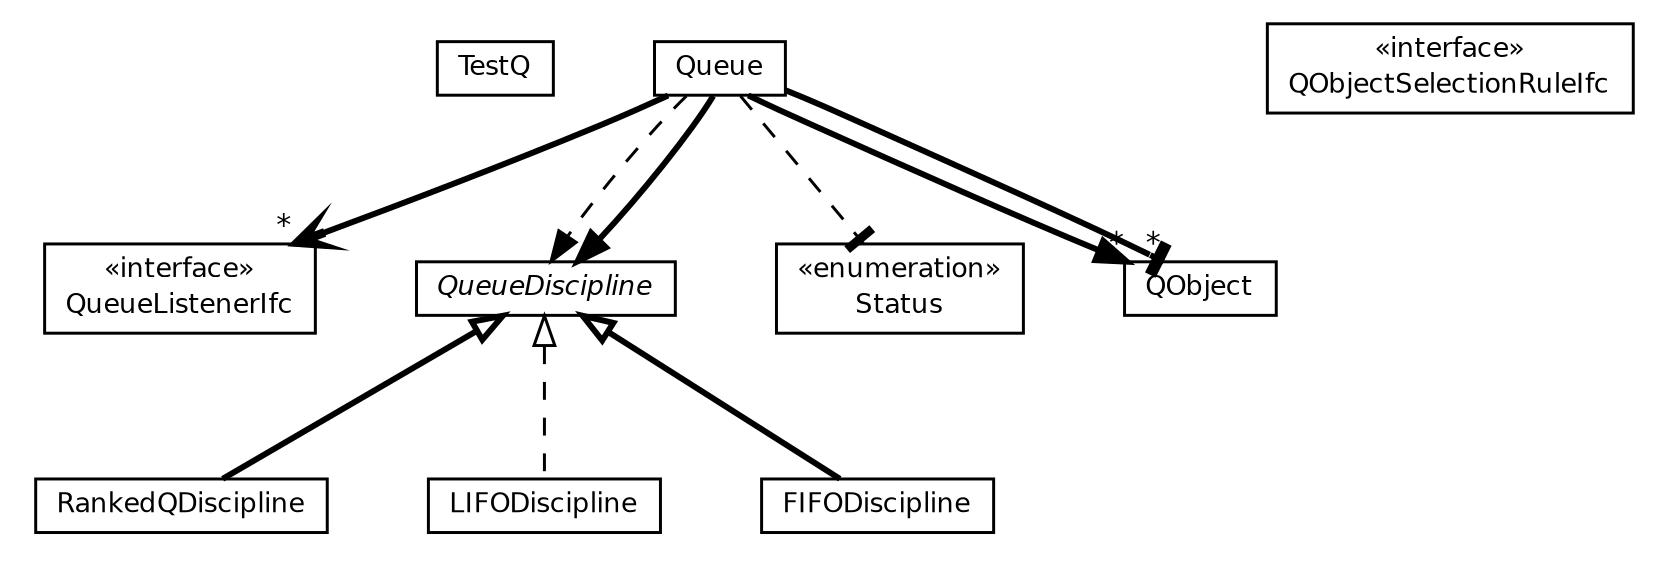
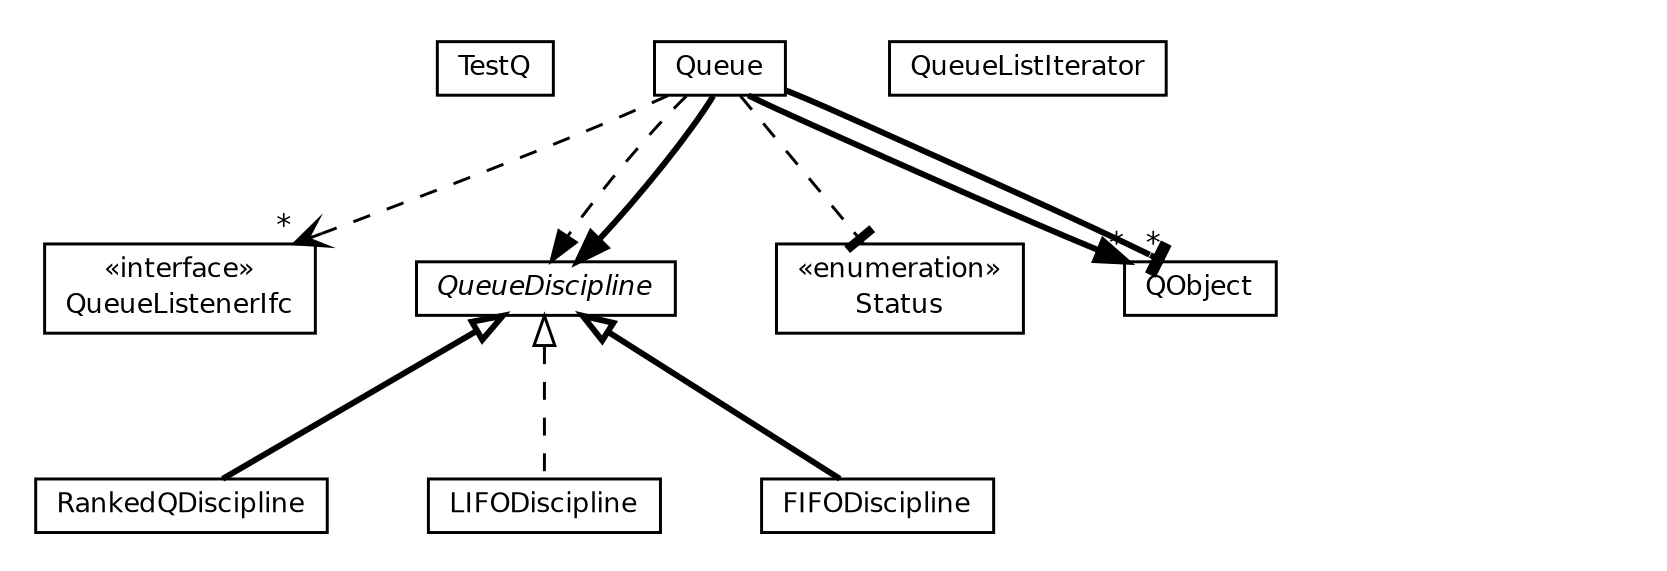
  digraph {
    nodesep=0.25
    ranksep=0.5
    node [fontcolor=black fontname=Helvetica fontsize=9.0 shape=plaintext]
    edge [fontname=Helvetica fontsize=10.0 headport=p labelfontname=Helvetica labelfontsize=10 style=bold tailport=p color=black fontcolor=black]
    n1 [label=<<table title="jsl.modeling.elements.queue.TestQ" border="0" cellborder="1" cellspacing="0" cellpadding="2" port="p" href="./TestQ.html"> 		<tr><td><table border="0" cellspacing="0" cellpadding="1"> <tr><td align="center" balign="center"> TestQ </td></tr> 		</table></td></tr> 		</table>>]
    n2 [label=<<table title="jsl.modeling.elements.queue.RankedQDiscipline" border="0" cellborder="1" cellspacing="0" cellpadding="2" port="p" href="./RankedQDiscipline.html"> 		<tr><td><table border="0" cellspacing="0" cellpadding="1"> <tr><td align="center" balign="center"> RankedQDiscipline </td></tr> 		</table></td></tr> 		</table>>]
    n3 [label=<<table title="jsl.modeling.elements.queue.QueueListenerIfc" border="0" cellborder="1" cellspacing="0" cellpadding="2" port="p" href="./QueueListenerIfc.html"> 		<tr><td><table border="0" cellspacing="0" cellpadding="1"> <tr><td align="center" balign="center"> &#171;interface&#187; </td></tr> <tr><td align="center" balign="center"> QueueListenerIfc </td></tr> 		</table></td></tr> 		</table>>]
    n4 [label=<<table title="jsl.modeling.elements.queue.QueueDiscipline" border="0" cellborder="1" cellspacing="0" cellpadding="2" port="p" href="./QueueDiscipline.html"> 		<tr><td><table border="0" cellspacing="0" cellpadding="1"> <tr><td align="center" balign="center"><font face="Helvetica-Oblique"> QueueDiscipline </font></td></tr> 		</table></td></tr> 		</table>>]
    n5 [label=<<table title="jsl.modeling.elements.queue.LIFODiscipline" border="0" cellborder="1" cellspacing="0" cellpadding="2" port="p" href="./LIFODiscipline.html"> 		<tr><td><table border="0" cellspacing="0" cellpadding="1"> <tr><td align="center" balign="center"> LIFODiscipline </td></tr> 		</table></td></tr> 		</table>>]
    n6 [label=<<table title="jsl.modeling.elements.queue.FIFODiscipline" border="0" cellborder="1" cellspacing="0" cellpadding="2" port="p" href="./FIFODiscipline.html"> 		<tr><td><table border="0" cellspacing="0" cellpadding="1"> <tr><td align="center" balign="center"> FIFODiscipline </td></tr> 		</table></td></tr> 		</table>>]
    n7 [label=<<table title="jsl.modeling.elements.queue.Queue" border="0" cellborder="1" cellspacing="0" cellpadding="2" port="p" href="./Queue.html"> 		<tr><td><table border="0" cellspacing="0" cellpadding="1"> <tr><td align="center" balign="center"> Queue </td></tr> 		</table></td></tr> 		</table>>]
    n8 [label=<<table title="jsl.modeling.elements.queue.Queue.Status" border="0" cellborder="1" cellspacing="0" cellpadding="2" port="p" href="./Queue.Status.html"> 		<tr><td><table border="0" cellspacing="0" cellpadding="1"> <tr><td align="center" balign="center"> &#171;enumeration&#187; </td></tr> <tr><td align="center" balign="center"> Status </td></tr> 		</table></td></tr> 		</table>>]
    n9 [label=<<table title="jsl.modeling.elements.queue.QObject" border="0" cellborder="1" cellspacing="0" cellpadding="2" port="p" href="./QObject.html"> 		<tr><td><table border="0" cellspacing="0" cellpadding="1"> <tr><td align="center" balign="center"> QObject </td></tr> 		</table></td></tr> 		</table>>]
-   n11 [label=<<table title="jsl.modeling.elements.queue.QObjectSelectionRuleIfc" border="0" cellborder="1" cellspacing="0" cellpadding="2" port="p" href="./QObjectSelectionRuleIfc.html"> 		<tr><td><table border="0" cellspacing="0" cellpadding="1"> <tr><td align="center" balign="center"> &#171;interface&#187; </td></tr> <tr><td align="center" balign="center"> QObjectSelectionRuleIfc </td></tr> 		</table></td></tr> 		</table>>]
+   n10 [label=<<table title="jsl.modeling.elements.queue.Queue.QueueListIterator" border="0" cellborder="1" cellspacing="0" cellpadding="2" port="p" href="./Queue.QueueListIterator.html"> 		<tr><td><table border="0" cellspacing="0" cellpadding="1"> <tr><td align="center" balign="center"> QueueListIterator </td></tr> 		</table></td></tr> 		</table>>]
    n4 -> n2 [arrowtail=empty dir=back fontsize=10 color="" fontcolor=""]
    n4 -> n5 [arrowtail=empty dir=back fontsize=10 style=dashed color="" fontcolor=""]
    n4 -> n6 [arrowtail=empty dir=back fontsize=10 color="" fontcolor=""]
-   n7 -> n3 [arrowhead=vee headlabel="*"]
+   n7 -> n3 [arrowhead=vee headlabel="*" style=dashed]
    n7 -> n4 [arrowhead=normal style=dashed]
    n7 -> n4 [arrowhead=normal]
    n7 -> n8 [arrowhead=tee style=dashed]
    n7 -> n9 [arrowhead=normal headlabel="*"]
    n7 -> n9 [arrowhead=tee headlabel="*"]
  }
